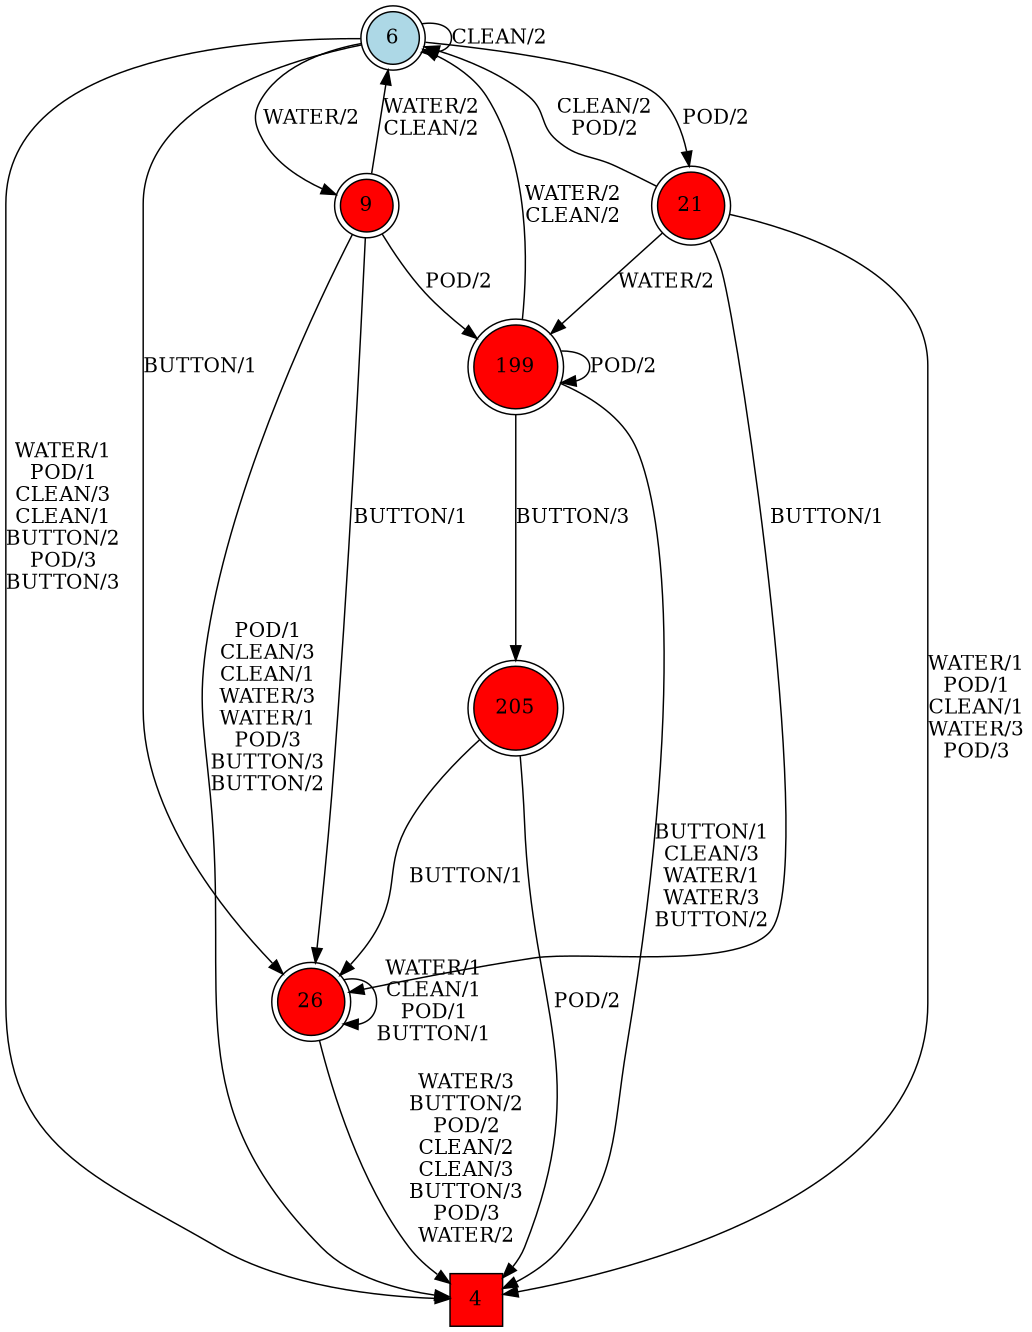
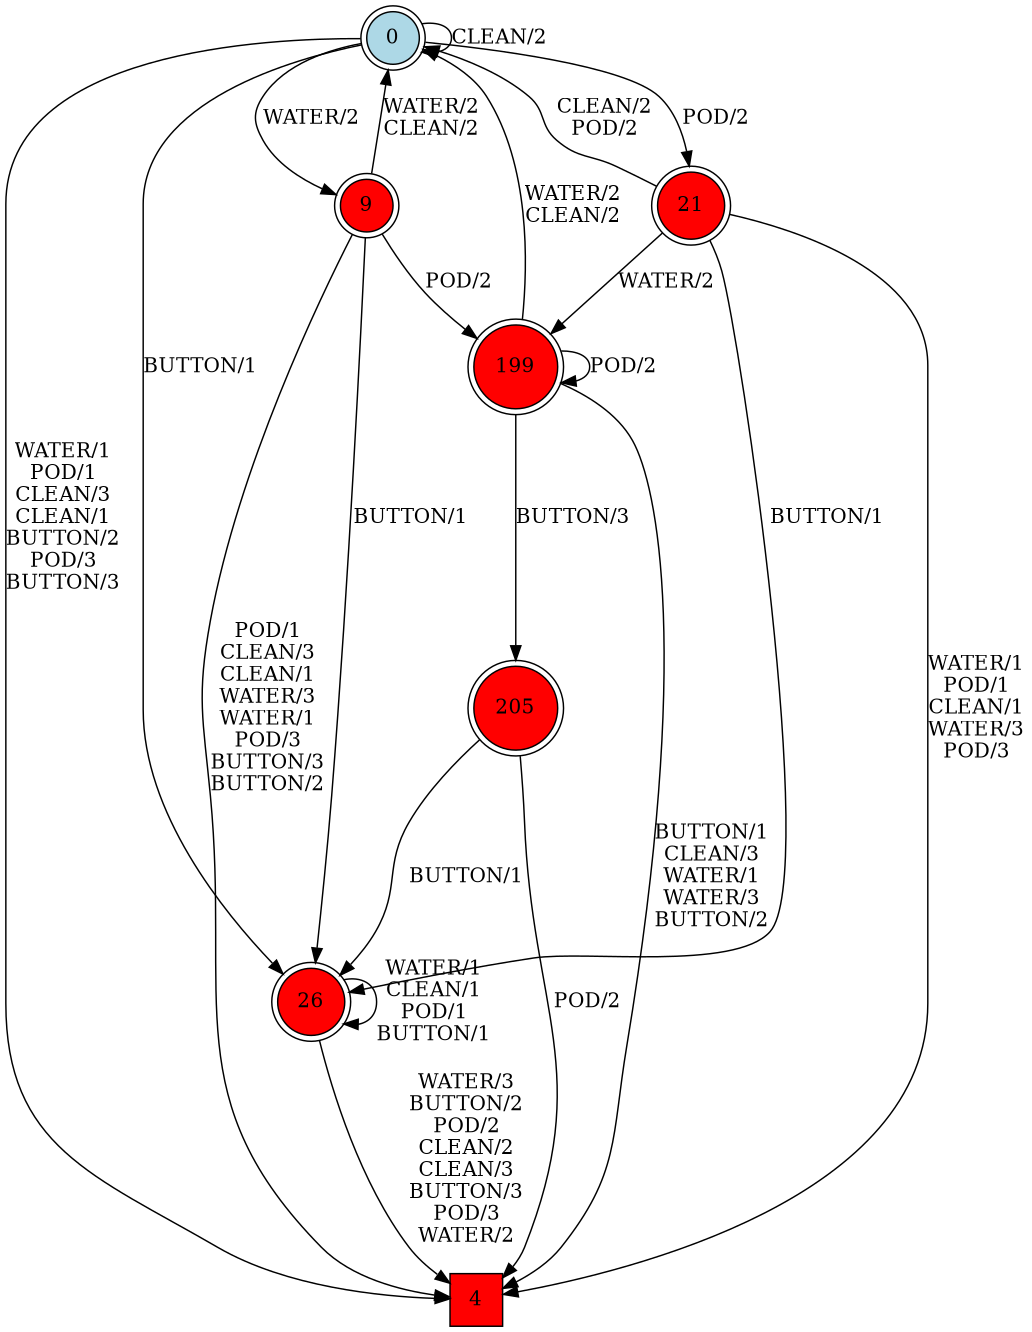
  digraph {
    rankdir=TB
    node [fillcolor=red shape=doublecircle style=filled]
-   0 [fillcolor=lightblue isInitial=True label=6]
+   0 [fillcolor=lightblue isInitial=True]
    4 [shape=square]
    9
    21
    26
    199
    205
    0 -> 0 [label="CLEAN/2"]
    0 -> 4 [label="WATER/1\nPOD/1\nCLEAN/3\nCLEAN/1\nBUTTON/2\nPOD/3\nBUTTON/3"]
    0 -> 9 [label="WATER/2"]
    0 -> 21 [label="POD/2"]
    0 -> 26 [label="BUTTON/1"]
    9 -> 0 [label="WATER/2\nCLEAN/2"]
    9 -> 4 [label="POD/1\nCLEAN/3\nCLEAN/1\nWATER/3\nWATER/1\nPOD/3\nBUTTON/3\nBUTTON/2"]
    9 -> 26 [label="BUTTON/1"]
    9 -> 199 [label="POD/2"]
    21 -> 0 [label="CLEAN/2\nPOD/2"]
    21 -> 4 [label="WATER/1\nPOD/1\nCLEAN/1\nWATER/3\nPOD/3"]
    21 -> 26 [label="BUTTON/1"]
    21 -> 199 [label="WATER/2"]
    26 -> 4 [label="WATER/3\nBUTTON/2\nPOD/2\nCLEAN/2\nCLEAN/3\nBUTTON/3\nPOD/3\nWATER/2"]
    26 -> 26 [label="WATER/1\nCLEAN/1\nPOD/1\nBUTTON/1"]
    199 -> 0 [label="WATER/2\nCLEAN/2"]
    199 -> 4 [label="BUTTON/1\nCLEAN/3\nWATER/1\nWATER/3\nBUTTON/2"]
    199 -> 199 [label="POD/2"]
    199 -> 205 [label="BUTTON/3"]
    205 -> 4 [label="POD/2"]
    205 -> 26 [label="BUTTON/1"]
  }
